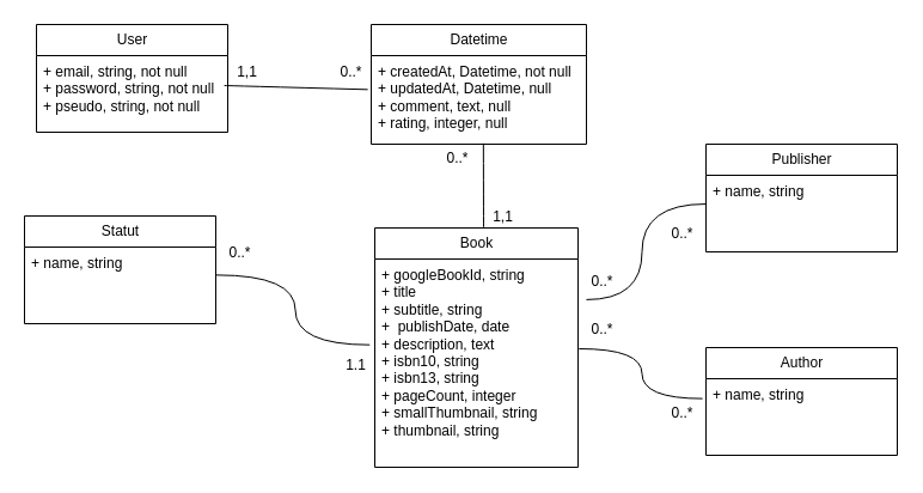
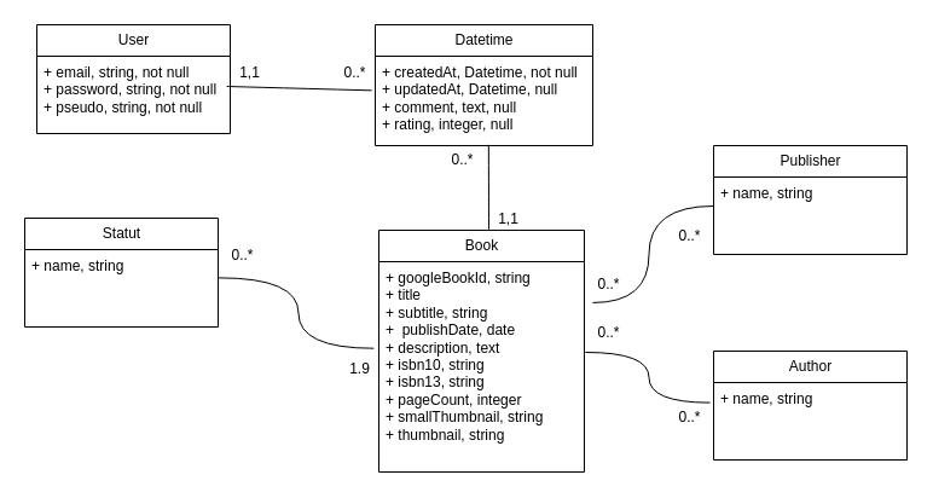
  <mxCell id="0" />
  <mxCell id="1" parent="0" />
  <mxCell id="2" value="User" style="swimlane;fontStyle=0;childLayout=stackLayout;horizontal=1;startSize=26;fillColor=none;horizontalStack=0;resizeParent=1;resizeParentMax=0;resizeLast=0;collapsible=1;marginBottom=0;html=1;" vertex="1" parent="1"><mxGeometry x="30" y="20" width="160" height="90" as="geometry" /></mxCell>
  <mxCell id="3" value="+ email, string, not null&lt;br&gt;+ password, string, not null&lt;br&gt;+ pseudo, string, not null" style="text;strokeColor=none;fillColor=none;align=left;verticalAlign=top;spacingLeft=4;spacingRight=4;overflow=hidden;rotatable=0;points=[[0,0.5],[1,0.5]];portConstraint=eastwest;whiteSpace=wrap;html=1;" vertex="1" parent="2"><mxGeometry y="26" width="160" height="64" as="geometry" /></mxCell>
  <mxCell id="4" value="Datetime" style="swimlane;fontStyle=0;childLayout=stackLayout;horizontal=1;startSize=26;fillColor=none;horizontalStack=0;resizeParent=1;resizeParentMax=0;resizeLast=0;collapsible=1;marginBottom=0;html=1;" vertex="1" parent="1"><mxGeometry x="310" y="20" width="180" height="100" as="geometry"><mxRectangle x="240" y="90" width="90" height="30" as="alternateBounds" /></mxGeometry></mxCell>
  <mxCell id="5" value="+ createdAt, Datetime, not null&lt;br&gt;+ updatedAt, Datetime, null&lt;br&gt;+ comment, text, null&lt;br&gt;+ rating, integer, null" style="text;strokeColor=none;fillColor=none;align=left;verticalAlign=top;spacingLeft=4;spacingRight=4;overflow=hidden;rotatable=0;points=[[0,0.5],[1,0.5]];portConstraint=eastwest;whiteSpace=wrap;html=1;" vertex="1" parent="4"><mxGeometry y="26" width="180" height="74" as="geometry" /></mxCell>
  <mxCell id="6" value="Statut" style="swimlane;fontStyle=0;childLayout=stackLayout;horizontal=1;startSize=26;fillColor=none;horizontalStack=0;resizeParent=1;resizeParentMax=0;resizeLast=0;collapsible=1;marginBottom=0;html=1;" vertex="1" parent="1"><mxGeometry x="20" y="180" width="160" height="90" as="geometry" /></mxCell>
  <mxCell id="7" value="+ name, string" style="text;strokeColor=none;fillColor=none;align=left;verticalAlign=top;spacingLeft=4;spacingRight=4;overflow=hidden;rotatable=0;points=[[0,0.5],[1,0.5]];portConstraint=eastwest;whiteSpace=wrap;html=1;" vertex="1" parent="6"><mxGeometry y="26" width="160" height="64" as="geometry" /></mxCell>
  <mxCell id="8" value="Book" style="swimlane;fontStyle=0;childLayout=stackLayout;horizontal=1;startSize=26;fillColor=none;horizontalStack=0;resizeParent=1;resizeParentMax=0;resizeLast=0;collapsible=1;marginBottom=0;html=1;" vertex="1" parent="1"><mxGeometry x="313" y="190" width="170" height="200" as="geometry"><mxRectangle x="240" y="90" width="90" height="30" as="alternateBounds" /></mxGeometry></mxCell>
  <mxCell id="9" value="+ googleBookId, string&lt;br&gt;+ title&lt;br&gt;+ subtitle, string&lt;br&gt;+&amp;nbsp; publishDate, date&lt;br&gt;+ description, text&lt;br&gt;+ isbn10, string&lt;br&gt;+ isbn13, string&lt;br&gt;+ pageCount, integer&lt;br&gt;+ smallThumbnail, string&lt;br&gt;+ thumbnail, string" style="text;strokeColor=none;fillColor=none;align=left;verticalAlign=top;spacingLeft=4;spacingRight=4;overflow=hidden;rotatable=0;points=[[0,0.5],[1,0.5]];portConstraint=eastwest;whiteSpace=wrap;html=1;" vertex="1" parent="8"><mxGeometry y="26" width="170" height="174" as="geometry" /></mxCell>
  <mxCell id="10" value="Publisher" style="swimlane;fontStyle=0;childLayout=stackLayout;horizontal=1;startSize=26;fillColor=none;horizontalStack=0;resizeParent=1;resizeParentMax=0;resizeLast=0;collapsible=1;marginBottom=0;html=1;" vertex="1" parent="1"><mxGeometry x="590" y="120" width="160" height="90" as="geometry" /></mxCell>
  <mxCell id="11" value="+ name, string" style="text;strokeColor=none;fillColor=none;align=left;verticalAlign=top;spacingLeft=4;spacingRight=4;overflow=hidden;rotatable=0;points=[[0,0.5],[1,0.5]];portConstraint=eastwest;whiteSpace=wrap;html=1;" vertex="1" parent="10"><mxGeometry y="26" width="160" height="64" as="geometry" /></mxCell>
  <mxCell id="12" value="Author" style="swimlane;fontStyle=0;childLayout=stackLayout;horizontal=1;startSize=26;fillColor=none;horizontalStack=0;resizeParent=1;resizeParentMax=0;resizeLast=0;collapsible=1;marginBottom=0;html=1;" vertex="1" parent="1"><mxGeometry x="590" y="290" width="160" height="90" as="geometry" /></mxCell>
  <mxCell id="13" value="+ name, string" style="text;strokeColor=none;fillColor=none;align=left;verticalAlign=top;spacingLeft=4;spacingRight=4;overflow=hidden;rotatable=0;points=[[0,0.5],[1,0.5]];portConstraint=eastwest;whiteSpace=wrap;html=1;" vertex="1" parent="12"><mxGeometry y="26" width="160" height="64" as="geometry" /></mxCell>
  <mxCell id="14" value="1,1" style="text;html=1;align=center;verticalAlign=middle;resizable=0;points=[];autosize=1;strokeColor=none;fillColor=none;" vertex="1" parent="1"><mxGeometry x="186" y="45" width="40" height="30" as="geometry" /></mxCell>
  <mxCell id="15" value="0..*" style="text;html=1;align=center;verticalAlign=middle;resizable=0;points=[];autosize=1;strokeColor=none;fillColor=none;" vertex="1" parent="1"><mxGeometry x="273" y="45" width="40" height="30" as="geometry" /></mxCell>
  <mxCell id="16" value="0..*" style="text;html=1;align=center;verticalAlign=middle;resizable=0;points=[];autosize=1;strokeColor=none;fillColor=none;" vertex="1" parent="1"><mxGeometry x="362" y="117" width="40" height="30" as="geometry" /></mxCell>
  <mxCell id="17" value="" style="endArrow=none;html=1;fontSize=20;curved=1;elbow=vertical;entryX=1.003;entryY=0.365;entryDx=0;entryDy=0;entryPerimeter=0;exitX=-0.025;exitY=0.412;exitDx=0;exitDy=0;exitPerimeter=0;edgeStyle=orthogonalEdgeStyle;" edge="1" parent="1" source="9" target="7"><mxGeometry width="50" height="50" relative="1" as="geometry"><mxPoint x="400" y="250" as="sourcePoint" /><mxPoint x="290" y="210" as="targetPoint" /></mxGeometry></mxCell>
  <mxCell id="18" value="" style="endArrow=none;html=1;fontSize=20;curved=1;elbow=vertical;exitX=0.029;exitY=0.867;exitDx=0;exitDy=0;exitPerimeter=0;entryX=-0.016;entryY=0.383;entryDx=0;entryDy=0;entryPerimeter=0;" edge="1" parent="1" source="14" target="5"><mxGeometry width="50" height="50" relative="1" as="geometry"><mxPoint x="400" y="250" as="sourcePoint" /><mxPoint x="450" y="200" as="targetPoint" /></mxGeometry></mxCell>
  <mxCell id="19" value="" style="endArrow=none;html=1;fontSize=20;curved=1;elbow=vertical;entryX=1.046;entryY=0.078;entryDx=0;entryDy=0;entryPerimeter=0;" edge="1" parent="1" target="16"><mxGeometry width="50" height="50" relative="1" as="geometry"><mxPoint x="404" y="190" as="sourcePoint" /><mxPoint x="450" y="200" as="targetPoint" /></mxGeometry></mxCell>
  <mxCell id="20" value="" style="endArrow=none;html=1;fontSize=20;curved=1;elbow=vertical;entryX=-0.018;entryY=0.26;entryDx=0;entryDy=0;entryPerimeter=0;exitX=1.005;exitY=0.431;exitDx=0;exitDy=0;exitPerimeter=0;edgeStyle=orthogonalEdgeStyle;" edge="1" parent="1" source="9" target="13"><mxGeometry width="50" height="50" relative="1" as="geometry"><mxPoint x="400" y="250" as="sourcePoint" /><mxPoint x="450" y="200" as="targetPoint" /></mxGeometry></mxCell>
  <mxCell id="21" value="0..*" style="text;html=1;align=center;verticalAlign=middle;resizable=0;points=[];autosize=1;strokeColor=none;fillColor=none;" vertex="1" parent="1"><mxGeometry x="180" y="196" width="40" height="30" as="geometry" /></mxCell>
- <mxCell id="22" value="1.1" style="text;html=1;align=center;verticalAlign=middle;resizable=0;points=[];autosize=1;strokeColor=none;fillColor=none;" vertex="1" parent="1"><mxGeometry x="277" y="290" width="40" height="30" as="geometry" /></mxCell>
+ <mxCell id="22" value="1.9" style="text;html=1;align=center;verticalAlign=middle;resizable=0;points=[];autosize=1;strokeColor=none;fillColor=none;" vertex="1" parent="1"><mxGeometry x="277" y="290" width="40" height="30" as="geometry" /></mxCell>
  <mxCell id="23" value="1,1" style="text;html=1;align=center;verticalAlign=middle;resizable=0;points=[];autosize=1;strokeColor=none;fillColor=none;" vertex="1" parent="1"><mxGeometry x="400" y="166" width="40" height="30" as="geometry" /></mxCell>
  <mxCell id="24" value="0..*" style="text;html=1;align=center;verticalAlign=middle;resizable=0;points=[];autosize=1;strokeColor=none;fillColor=none;" vertex="1" parent="1"><mxGeometry x="483" y="260" width="40" height="30" as="geometry" /></mxCell>
  <mxCell id="25" value="0..*" style="text;html=1;align=center;verticalAlign=middle;resizable=0;points=[];autosize=1;strokeColor=none;fillColor=none;" vertex="1" parent="1"><mxGeometry x="550" y="330" width="40" height="30" as="geometry" /></mxCell>
  <mxCell id="26" value="" style="endArrow=none;html=1;fontSize=20;curved=1;elbow=vertical;entryX=0;entryY=0.375;entryDx=0;entryDy=0;entryPerimeter=0;exitX=1.041;exitY=0.195;exitDx=0;exitDy=0;exitPerimeter=0;edgeStyle=orthogonalEdgeStyle;" edge="1" parent="1" source="9" target="11"><mxGeometry width="50" height="50" relative="1" as="geometry"><mxPoint x="508" y="221" as="sourcePoint" /><mxPoint x="558" y="171" as="targetPoint" /></mxGeometry></mxCell>
  <mxCell id="27" value="0..*" style="text;html=1;align=center;verticalAlign=middle;resizable=0;points=[];autosize=1;strokeColor=none;fillColor=none;" vertex="1" parent="1"><mxGeometry x="483" y="220" width="40" height="30" as="geometry" /></mxCell>
  <mxCell id="28" value="0..*" style="text;html=1;align=center;verticalAlign=middle;resizable=0;points=[];autosize=1;strokeColor=none;fillColor=none;" vertex="1" parent="1"><mxGeometry x="550" y="180" width="40" height="30" as="geometry" /></mxCell>
